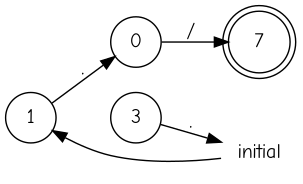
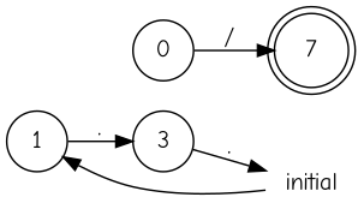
  digraph {
    fontname="Comic Neue"
    rankdir=LR
    node [fontname="Comic Neue" shape=circle]
    edge [fontname="Comic Neue"]
    n1 [label=7 shape=doublecircle]
    0
    1
    3
    initial [shape=plaintext]
    0 -> n1 [label="/"]
-   1 -> 0 [label="."]
+   1 -> 3 [label="."]
    3 -> initial [label="."]
    initial -> 1
  }
